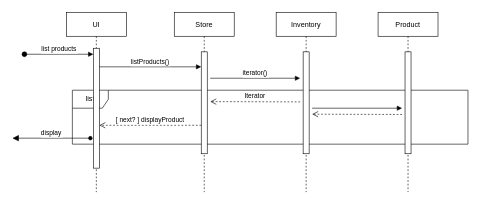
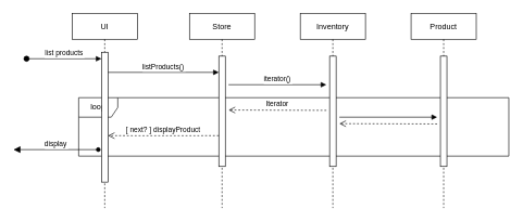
  <mxCell id="0" />
  <mxCell id="1" parent="0" />
- <mxCell id="2" value="list" style="shape=umlFrame;whiteSpace=wrap;html=1;" vertex="1" parent="1"><mxGeometry x="120" y="150" width="660" height="90" as="geometry" /></mxCell>
+ <mxCell id="2" value="loop" style="shape=umlFrame;whiteSpace=wrap;html=1;" vertex="1" parent="1"><mxGeometry x="120" y="150" width="660" height="90" as="geometry" /></mxCell>
  <mxCell id="3" value="UI" style="shape=umlLifeline;perimeter=lifelinePerimeter;container=1;collapsible=0;recursiveResize=0;rounded=0;shadow=0;strokeWidth=1;" parent="1" vertex="1"><mxGeometry x="110" y="20" width="100" height="300" as="geometry" /></mxCell>
  <mxCell id="4" value="" style="points=[];perimeter=orthogonalPerimeter;rounded=0;shadow=0;strokeWidth=1;" parent="3" vertex="1"><mxGeometry x="45" y="60" width="10" height="200" as="geometry" /></mxCell>
  <mxCell id="5" value="list products" style="verticalAlign=bottom;startArrow=oval;endArrow=block;startSize=8;shadow=0;strokeWidth=1;" parent="3" target="4" edge="1"><mxGeometry relative="1" as="geometry"><mxPoint x="-70" y="70" as="sourcePoint" /></mxGeometry></mxCell>
  <mxCell id="6" value="Store" style="shape=umlLifeline;perimeter=lifelinePerimeter;container=1;collapsible=0;recursiveResize=0;rounded=0;shadow=0;strokeWidth=1;" parent="1" vertex="1"><mxGeometry x="290" y="20" width="100" height="300" as="geometry" /></mxCell>
  <mxCell id="7" value="" style="points=[];perimeter=orthogonalPerimeter;rounded=0;shadow=0;strokeWidth=1;" parent="6" vertex="1"><mxGeometry x="45" y="66" width="10" height="170" as="geometry" /></mxCell>
  <mxCell id="8" value="[ next? ] displayProduct" style="verticalAlign=bottom;endArrow=open;dashed=1;endSize=8;exitX=0;exitY=0.95;shadow=0;strokeWidth=1;" parent="1" edge="1"><mxGeometry relative="1" as="geometry"><mxPoint x="165" y="208.5" as="targetPoint" /><mxPoint x="335" y="208.5" as="sourcePoint" /></mxGeometry></mxCell>
  <mxCell id="9" value="listProducts()" style="verticalAlign=bottom;endArrow=block;entryX=0;entryY=0;shadow=0;strokeWidth=1;" parent="1" edge="1"><mxGeometry relative="1" as="geometry"><mxPoint x="165" y="111" as="sourcePoint" /><mxPoint x="335" y="111" as="targetPoint" /></mxGeometry></mxCell>
  <mxCell id="10" value="Inventory" style="shape=umlLifeline;perimeter=lifelinePerimeter;container=1;collapsible=0;recursiveResize=0;rounded=0;shadow=0;strokeWidth=1;" vertex="1" parent="1"><mxGeometry x="460" y="20" width="100" height="300" as="geometry" /></mxCell>
  <mxCell id="11" value="" style="points=[];perimeter=orthogonalPerimeter;rounded=0;shadow=0;strokeWidth=1;" vertex="1" parent="10"><mxGeometry x="45" y="66" width="10" height="170" as="geometry" /></mxCell>
  <mxCell id="12" value="Product" style="shape=umlLifeline;perimeter=lifelinePerimeter;container=1;collapsible=0;recursiveResize=0;rounded=0;shadow=0;strokeWidth=1;" vertex="1" parent="1"><mxGeometry x="630" y="20" width="100" height="300" as="geometry" /></mxCell>
  <mxCell id="13" value="" style="points=[];perimeter=orthogonalPerimeter;rounded=0;shadow=0;strokeWidth=1;" vertex="1" parent="12"><mxGeometry x="45" y="66" width="10" height="170" as="geometry" /></mxCell>
  <mxCell id="14" value="iterator()" style="verticalAlign=bottom;endArrow=block;shadow=0;strokeWidth=1;" edge="1" parent="1"><mxGeometry relative="1" as="geometry"><mxPoint x="350" y="130" as="sourcePoint" /><mxPoint x="500" y="130" as="targetPoint" /></mxGeometry></mxCell>
  <mxCell id="15" value="Iterator" style="verticalAlign=bottom;endArrow=open;dashed=1;endSize=8;exitX=0;exitY=0.95;shadow=0;strokeWidth=1;" edge="1" parent="1"><mxGeometry relative="1" as="geometry"><mxPoint x="350" y="169" as="targetPoint" /><mxPoint x="500" y="169.5" as="sourcePoint" /></mxGeometry></mxCell>
  <mxCell id="16" value="" style="verticalAlign=bottom;endArrow=block;shadow=0;strokeWidth=1;" edge="1" parent="1"><mxGeometry relative="1" as="geometry"><mxPoint x="520" y="180" as="sourcePoint" /><mxPoint x="670" y="180" as="targetPoint" /></mxGeometry></mxCell>
  <mxCell id="17" value="" style="verticalAlign=bottom;endArrow=open;dashed=1;endSize=8;exitX=0;exitY=0.95;shadow=0;strokeWidth=1;" edge="1" parent="1"><mxGeometry relative="1" as="geometry"><mxPoint x="520" y="190" as="targetPoint" /><mxPoint x="670" y="190.5" as="sourcePoint" /></mxGeometry></mxCell>
  <mxCell id="18" value="display" style="verticalAlign=bottom;startArrow=block;endArrow=oval;startSize=8;shadow=0;strokeWidth=1;startFill=1;endFill=1;" edge="1" parent="1"><mxGeometry relative="1" as="geometry"><mxPoint x="20" y="230" as="sourcePoint" /><mxPoint x="150" y="230" as="targetPoint" /></mxGeometry></mxCell>
